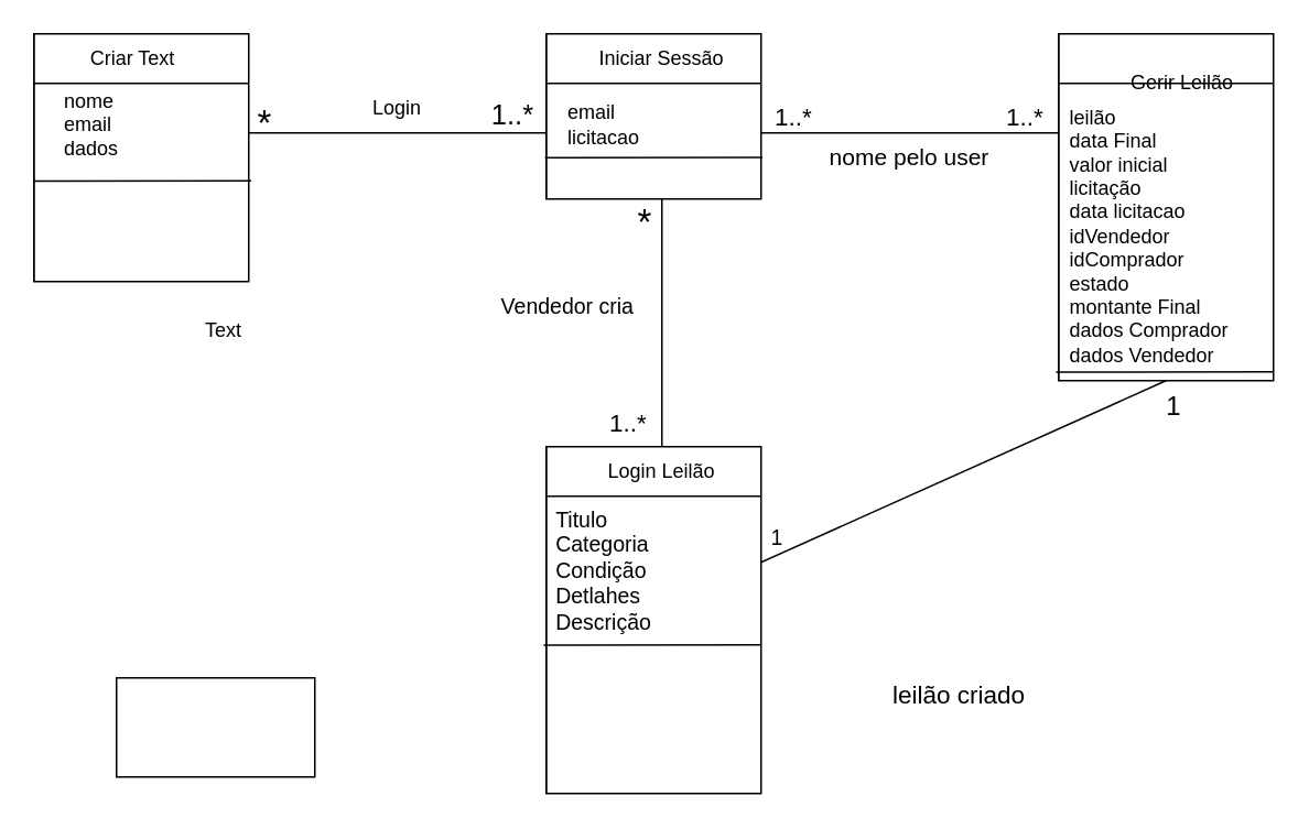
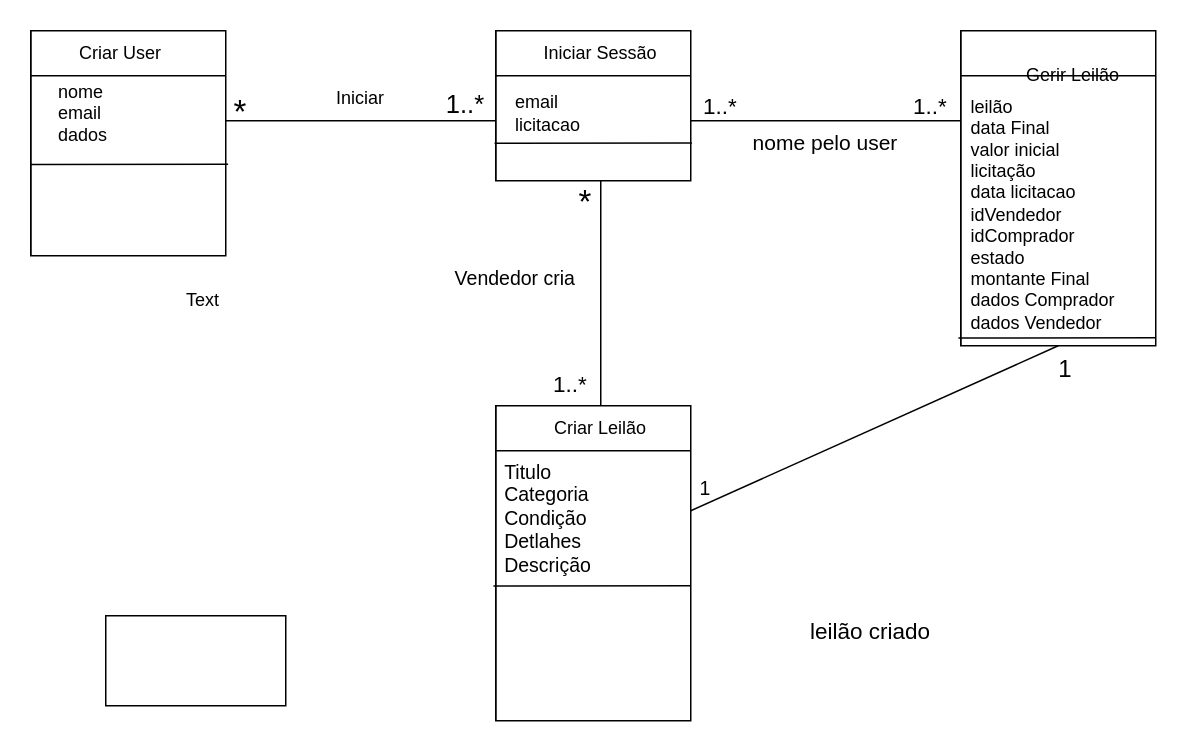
  <mxCell id="0" />
  <mxCell id="1" parent="0" />
  <mxCell id="2" value="nome pelo user" style="text;html=1;strokeColor=none;fillColor=none;align=center;verticalAlign=middle;whiteSpace=wrap;rounded=0;fontSize=14;" parent="1" vertex="1"><mxGeometry x="480" y="80" width="140" height="30" as="geometry" /></mxCell>
  <mxCell id="3" value="" style="shape=internalStorage;whiteSpace=wrap;html=1;backgroundOutline=1;dx=0;dy=30;" parent="1" vertex="1"><mxGeometry x="20" y="20" width="130" height="150" as="geometry" /></mxCell>
- <mxCell id="4" value="Criar Text" style="text;html=1;strokeColor=none;fillColor=none;align=center;verticalAlign=middle;whiteSpace=wrap;rounded=0;" parent="1" vertex="1"><mxGeometry x="50" y="20" width="60" height="30" as="geometry" /></mxCell>
+ <mxCell id="4" value="Criar User" style="text;html=1;strokeColor=none;fillColor=none;align=center;verticalAlign=middle;whiteSpace=wrap;rounded=0;" parent="1" vertex="1"><mxGeometry x="50" y="20" width="60" height="30" as="geometry" /></mxCell>
  <mxCell id="5" value="&lt;div style=&quot;text-align: left;&quot;&gt;&lt;span style=&quot;background-color: initial;&quot;&gt;nome&lt;/span&gt;&lt;/div&gt;&lt;span style=&quot;background-color: initial;&quot;&gt;&lt;div style=&quot;text-align: left;&quot;&gt;email&lt;/div&gt;&lt;div style=&quot;text-align: left;&quot;&gt;dados&lt;/div&gt;&lt;/span&gt;" style="text;html=1;strokeColor=none;fillColor=none;align=center;verticalAlign=middle;whiteSpace=wrap;rounded=0;" parent="1" vertex="1"><mxGeometry x="20" y="40" width="70" height="70" as="geometry" /></mxCell>
  <mxCell id="6" value="" style="endArrow=none;html=1;rounded=0;" parent="1" edge="1"><mxGeometry width="50" height="50" relative="1" as="geometry"><mxPoint x="150" y="80" as="sourcePoint" /><mxPoint x="330" y="80" as="targetPoint" /></mxGeometry></mxCell>
  <mxCell id="7" value="" style="shape=internalStorage;whiteSpace=wrap;html=1;backgroundOutline=1;dx=0;dy=30;" parent="1" vertex="1"><mxGeometry x="330" y="20" width="130" height="100" as="geometry" /></mxCell>
  <mxCell id="8" value="Iniciar Sessão" style="text;html=1;strokeColor=none;fillColor=none;align=center;verticalAlign=middle;whiteSpace=wrap;rounded=0;" parent="1" vertex="1"><mxGeometry x="360" y="20" width="80" height="30" as="geometry" /></mxCell>
  <mxCell id="9" value="&lt;div style=&quot;text-align: left;&quot;&gt;&lt;span style=&quot;background-color: initial;&quot;&gt;email&lt;/span&gt;&lt;br&gt;&lt;/div&gt;&lt;span style=&quot;background-color: initial;&quot;&gt;&lt;div style=&quot;text-align: left;&quot;&gt;licitacao&lt;/div&gt;&lt;/span&gt;" style="text;html=1;strokeColor=none;fillColor=none;align=center;verticalAlign=middle;whiteSpace=wrap;rounded=0;" parent="1" vertex="1"><mxGeometry x="330" y="40" width="70" height="70" as="geometry" /></mxCell>
  <mxCell id="10" value="" style="endArrow=none;html=1;rounded=0;" parent="1" edge="1"><mxGeometry width="50" height="50" relative="1" as="geometry"><mxPoint x="460" y="80" as="sourcePoint" /><mxPoint x="640" y="80" as="targetPoint" /></mxGeometry></mxCell>
- <mxCell id="11" value="Login" style="text;html=1;strokeColor=none;fillColor=none;align=center;verticalAlign=middle;whiteSpace=wrap;rounded=0;" parent="1" vertex="1"><mxGeometry x="180" y="50" width="120" height="30" as="geometry" /></mxCell>
+ <mxCell id="11" value="Iniciar" style="text;html=1;strokeColor=none;fillColor=none;align=center;verticalAlign=middle;whiteSpace=wrap;rounded=0;" parent="1" vertex="1"><mxGeometry x="180" y="50" width="120" height="30" as="geometry" /></mxCell>
  <mxCell id="12" value="" style="shape=internalStorage;whiteSpace=wrap;html=1;backgroundOutline=1;dx=0;dy=30;" parent="1" vertex="1"><mxGeometry x="640" y="20" width="130" height="210" as="geometry" /></mxCell>
  <mxCell id="13" value="Gerir Leilão" style="text;html=1;strokeColor=none;fillColor=none;align=center;verticalAlign=middle;whiteSpace=wrap;rounded=0;" parent="1" vertex="1"><mxGeometry x="675" y="35" width="80" height="30" as="geometry" /></mxCell>
  <mxCell id="14" value="&lt;div style=&quot;&quot;&gt;leilão&lt;/div&gt;&lt;div style=&quot;&quot;&gt;&lt;span style=&quot;background-color: initial;&quot;&gt;data Final&lt;/span&gt;&lt;br&gt;&lt;/div&gt;&lt;div style=&quot;&quot;&gt;valor inicial&lt;/div&gt;&lt;div style=&quot;&quot;&gt;licitação&lt;/div&gt;&lt;div style=&quot;&quot;&gt;data licitacao&lt;/div&gt;&lt;div style=&quot;&quot;&gt;idVendedor&lt;/div&gt;&lt;div style=&quot;&quot;&gt;idComprador&lt;/div&gt;&lt;div style=&quot;&quot;&gt;estado&lt;/div&gt;&lt;div style=&quot;&quot;&gt;montante Final&lt;/div&gt;&lt;div style=&quot;&quot;&gt;dados Comprador&lt;/div&gt;&lt;div style=&quot;&quot;&gt;dados Vendedor&lt;/div&gt;&lt;div style=&quot;&quot;&gt;&lt;br&gt;&lt;/div&gt;&lt;div style=&quot;&quot;&gt;&lt;br&gt;&lt;/div&gt;&lt;div style=&quot;&quot;&gt;&amp;nbsp;&lt;/div&gt;&lt;div style=&quot;&quot;&gt;&lt;br&gt;&lt;/div&gt;&lt;div style=&quot;&quot;&gt;&lt;br&gt;&lt;/div&gt;&lt;div style=&quot;&quot;&gt;&lt;br&gt;&lt;/div&gt;&lt;div style=&quot;&quot;&gt;&lt;br&gt;&lt;/div&gt;&lt;span style=&quot;background-color: initial;&quot;&gt;&lt;div style=&quot;&quot;&gt;&lt;br&gt;&lt;/div&gt;&lt;/span&gt;" style="text;html=1;strokeColor=none;fillColor=none;align=left;verticalAlign=middle;whiteSpace=wrap;rounded=0;" parent="1" vertex="1"><mxGeometry x="645" y="170" width="120" height="60" as="geometry" /></mxCell>
  <mxCell id="15" value="" style="shape=internalStorage;whiteSpace=wrap;html=1;backgroundOutline=1;dx=0;dy=30;" parent="1" vertex="1"><mxGeometry x="330" y="270" width="130" height="210" as="geometry" /></mxCell>
- <mxCell id="16" value="Login Leilão" style="text;html=1;strokeColor=none;fillColor=none;align=center;verticalAlign=middle;whiteSpace=wrap;rounded=0;" parent="1" vertex="1"><mxGeometry x="360" y="270" width="80" height="30" as="geometry" /></mxCell>
+ <mxCell id="16" value="Criar Leilão" style="text;html=1;strokeColor=none;fillColor=none;align=center;verticalAlign=middle;whiteSpace=wrap;rounded=0;" parent="1" vertex="1"><mxGeometry x="360" y="270" width="80" height="30" as="geometry" /></mxCell>
  <mxCell id="17" value="&lt;div style=&quot;text-align: left; font-size: 13px;&quot;&gt;&lt;font style=&quot;font-size: 13px;&quot;&gt;Titulo&lt;/font&gt;&lt;/div&gt;&lt;span style=&quot;background-color: initial; font-size: 13px;&quot;&gt;&lt;font style=&quot;font-size: 13px;&quot;&gt;&lt;div style=&quot;text-align: left;&quot;&gt;Categoria&lt;/div&gt;&lt;div style=&quot;text-align: left;&quot;&gt;Condição&lt;/div&gt;&lt;div style=&quot;text-align: left;&quot;&gt;Detlahes&lt;/div&gt;&lt;div style=&quot;text-align: left;&quot;&gt;Descrição&lt;/div&gt;&lt;/font&gt;&lt;/span&gt;" style="text;html=1;strokeColor=none;fillColor=none;align=center;verticalAlign=middle;whiteSpace=wrap;rounded=0;" parent="1" vertex="1"><mxGeometry x="330" y="310" width="70" height="70" as="geometry" /></mxCell>
  <mxCell id="18" value="" style="endArrow=none;html=1;rounded=0;fontSize=13;exitX=0.5;exitY=0;exitDx=0;exitDy=0;" parent="1" source="16" edge="1"><mxGeometry width="50" height="50" relative="1" as="geometry"><mxPoint x="350" y="170" as="sourcePoint" /><mxPoint x="400" y="120" as="targetPoint" /></mxGeometry></mxCell>
  <mxCell id="19" value="Vendedor cria&amp;nbsp;" style="text;html=1;strokeColor=none;fillColor=none;align=center;verticalAlign=middle;whiteSpace=wrap;rounded=0;fontSize=13;rotation=0;" parent="1" vertex="1"><mxGeometry x="300" y="170" width="90" height="30" as="geometry" /></mxCell>
  <mxCell id="20" value="" style="endArrow=none;html=1;rounded=0;fontSize=13;entryX=0.5;entryY=1;entryDx=0;entryDy=0;" parent="1" target="12" edge="1"><mxGeometry width="50" height="50" relative="1" as="geometry"><mxPoint x="460" y="340" as="sourcePoint" /><mxPoint x="510" y="290" as="targetPoint" /></mxGeometry></mxCell>
  <mxCell id="21" value="&lt;font style=&quot;font-size: 22px;&quot;&gt;*&lt;/font&gt;" style="text;html=1;strokeColor=none;fillColor=none;align=center;verticalAlign=middle;whiteSpace=wrap;rounded=0;fontSize=13;" parent="1" vertex="1"><mxGeometry x="360" y="120" width="60" height="30" as="geometry" /></mxCell>
  <mxCell id="22" value="&lt;font style=&quot;font-size: 15px;&quot;&gt;1..*&lt;/font&gt;" style="text;html=1;strokeColor=none;fillColor=none;align=center;verticalAlign=middle;whiteSpace=wrap;rounded=0;fontSize=13;" parent="1" vertex="1"><mxGeometry x="350" y="240" width="60" height="30" as="geometry" /></mxCell>
  <mxCell id="23" value="&lt;font style=&quot;font-size: 22px;&quot;&gt;*&lt;/font&gt;" style="text;html=1;strokeColor=none;fillColor=none;align=center;verticalAlign=middle;whiteSpace=wrap;rounded=0;fontSize=13;" parent="1" vertex="1"><mxGeometry x="130" y="60" width="60" height="30" as="geometry" /></mxCell>
  <mxCell id="24" value="&lt;font style=&quot;font-size: 17px;&quot;&gt;1..*&lt;/font&gt;" style="text;html=1;strokeColor=none;fillColor=none;align=center;verticalAlign=middle;whiteSpace=wrap;rounded=0;fontSize=13;" parent="1" vertex="1"><mxGeometry x="280" y="55" width="60" height="30" as="geometry" /></mxCell>
  <mxCell id="25" value="&lt;font style=&quot;font-size: 15px;&quot;&gt;1..*&lt;/font&gt;" style="text;html=1;strokeColor=none;fillColor=none;align=center;verticalAlign=middle;whiteSpace=wrap;rounded=0;fontSize=13;" parent="1" vertex="1"><mxGeometry x="450" y="55" width="60" height="30" as="geometry" /></mxCell>
  <mxCell id="26" value="&lt;font style=&quot;font-size: 15px;&quot;&gt;1..*&lt;/font&gt;" style="text;html=1;strokeColor=none;fillColor=none;align=center;verticalAlign=middle;whiteSpace=wrap;rounded=0;fontSize=13;" parent="1" vertex="1"><mxGeometry x="590" y="55" width="60" height="30" as="geometry" /></mxCell>
  <mxCell id="27" value="&lt;font style=&quot;font-size: 13px;&quot;&gt;1&lt;/font&gt;" style="text;html=1;strokeColor=none;fillColor=none;align=center;verticalAlign=middle;whiteSpace=wrap;rounded=0;fontSize=13;" parent="1" vertex="1"><mxGeometry x="440" y="310" width="60" height="30" as="geometry" /></mxCell>
  <mxCell id="28" value="leilão criado" style="text;html=1;strokeColor=none;fillColor=none;align=center;verticalAlign=middle;whiteSpace=wrap;rounded=0;fontSize=15;" parent="1" vertex="1"><mxGeometry x="500" y="405" width="160" height="30" as="geometry" /></mxCell>
  <mxCell id="29" value="&lt;font style=&quot;font-size: 16px;&quot;&gt;1&lt;/font&gt;" style="text;html=1;strokeColor=none;fillColor=none;align=center;verticalAlign=middle;whiteSpace=wrap;rounded=0;fontSize=13;" parent="1" vertex="1"><mxGeometry x="680" y="230" width="60" height="30" as="geometry" /></mxCell>
  <mxCell id="30" value="" style="rounded=0;whiteSpace=wrap;html=1;" vertex="1" parent="1"><mxGeometry x="70" y="410" width="120" height="60" as="geometry" /></mxCell>
  <mxCell id="31" value="" style="endArrow=none;html=1;rounded=0;entryX=1.012;entryY=0.593;entryDx=0;entryDy=0;entryPerimeter=0;" edge="1" parent="1" target="3"><mxGeometry width="50" height="50" relative="1" as="geometry"><mxPoint x="20" y="109.17" as="sourcePoint" /><mxPoint x="90" y="109.17" as="targetPoint" /></mxGeometry></mxCell>
  <mxCell id="32" value="Text" style="text;html=1;strokeColor=none;fillColor=none;align=center;verticalAlign=middle;whiteSpace=wrap;rounded=0;" vertex="1" parent="1"><mxGeometry x="105" y="185" width="60" height="30" as="geometry" /></mxCell>
  <mxCell id="33" value="" style="endArrow=none;html=1;rounded=0;entryX=1.012;entryY=0.593;entryDx=0;entryDy=0;entryPerimeter=0;" edge="1" parent="1"><mxGeometry width="50" height="50" relative="1" as="geometry"><mxPoint x="638.44" y="224.88" as="sourcePoint" /><mxPoint x="770" y="224.66" as="targetPoint" /></mxGeometry></mxCell>
  <mxCell id="34" value="" style="endArrow=none;html=1;rounded=0;entryX=1.012;entryY=0.593;entryDx=0;entryDy=0;entryPerimeter=0;" edge="1" parent="1"><mxGeometry width="50" height="50" relative="1" as="geometry"><mxPoint x="328.44" y="390.22" as="sourcePoint" /><mxPoint x="460" y="390" as="targetPoint" /></mxGeometry></mxCell>
  <mxCell id="35" value="" style="endArrow=none;html=1;rounded=0;entryX=1.012;entryY=0.593;entryDx=0;entryDy=0;entryPerimeter=0;" edge="1" parent="1"><mxGeometry width="50" height="50" relative="1" as="geometry"><mxPoint x="329.22" y="94.98" as="sourcePoint" /><mxPoint x="460.78" y="94.76" as="targetPoint" /></mxGeometry></mxCell>
